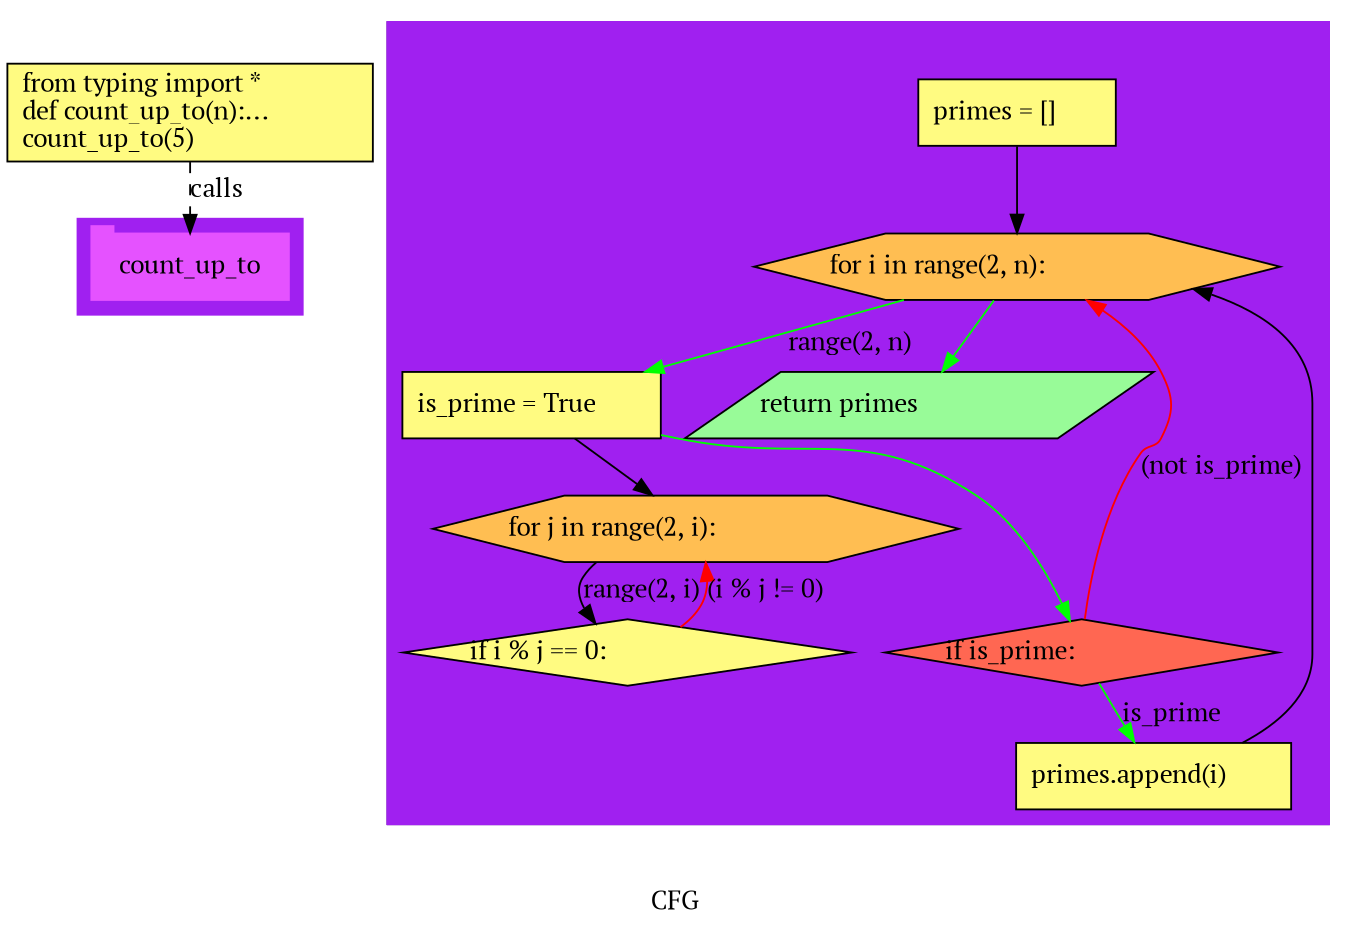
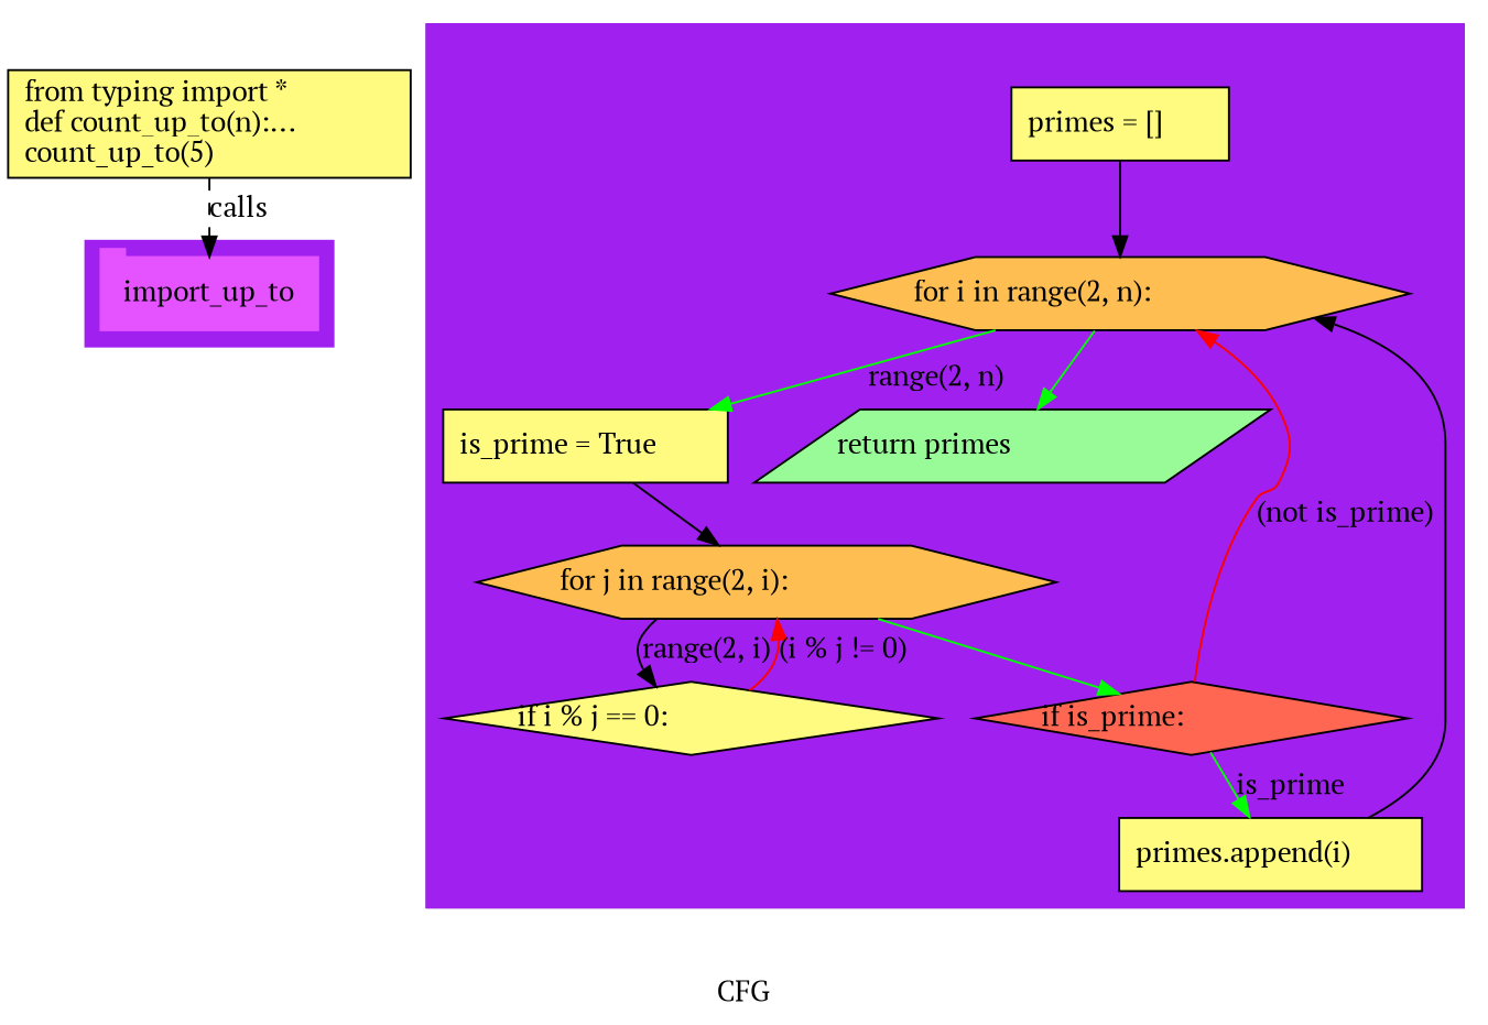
  digraph {
    compound=True
    fontname="PT Serif"
    label=CFG
    pack=False
    rankdir=TB
    ranksep=0.02
    node [fontname="PT Serif" shape=rectangle style="filled,solid" fillcolor="#FFFB81"]
    edge [color=black fontname="PT Serif"]
-   n1 [color="#E552FF" height=0.5 label=count_up_to linenum="[15]" shape=tab style=filled width=1.4861 fillcolor=""]
+   n1 [color="#E552FF" height=0.5 label=import_up_to linenum="[15]" shape=tab style=filled width=1.4861 fillcolor=""]
    n2 [height=0.5 label="primes = []\l" linenum="[3]" width=1.4861]
    n3 [fillcolor="#FFBE52" height=0.5 label="for i in range(2, n):\l" linenum="[4]" shape=hexagon width=3.9609]
    n4 [height=0.5 label="is_prime = True\l" linenum="[5]" width=1.9444]
    n5 [fillcolor="#98fb98" height=0.5 label="return primes\l" linenum="[12]" shape=parallelogram width=3.2823]
    n6 [fillcolor="#FFBE52" height=0.5 label="for j in range(2, i):\l" linenum="[6]" shape=hexagon width=3.9609]
    n7 [height=0.5 label="if i % j == 0:\l" linenum="[7]" shape=diamond width=3.3702]
    n8 [fillcolor="#FF6752" height=0.5 label="if is_prime:\l" linenum="[10]" shape=diamond width=2.9617]
    n9 [height=0.5 label="primes.append(i)\l" linenum="[11]" width=2.0694]
    n10 [height=0.73611 label="from typing import *\ldef count_up_to(n):...\lcount_up_to(5)\l" linenum="[1]" width=2.75]
    subgraph cluster_1 {
      color=purple
      compound=true
      label=""
      shape=tab
      style=filled
      n1
    }
    subgraph cluster_2 {
      label=count_up_to
      n2
      n3
      n4
      n5
      n6
      n7
      n8
      n9
      subgraph cluster_3 {
        color=purple
        compound=true
        label=""
        shape=tab
        style=filled
      }
      subgraph cluster_4 {
        color=purple
        compound=true
        label=""
        shape=tab
        style=filled
      }
      subgraph cluster_5 {
        color=purple
        compound=true
        label=""
        shape=tab
        style=filled
      }
    }
    n2 -> n3
    n3 -> n4 [color=green label="range(2, n)"]
    n3 -> n5 [color=green]
    n4 -> n6
    n6 -> n7 [label="range(2, i)"]
-   n4 -> n8 [color=green]
+   n6 -> n8 [color=green]
    n7 -> n6 [color=red label="(i % j != 0)"]
    n8 -> n3 [color=red label="(not is_prime)"]
    n8 -> n9 [color=green label=is_prime]
    n9 -> n3
    n10 -> n1 [label=calls style=dashed color=""]
  }
